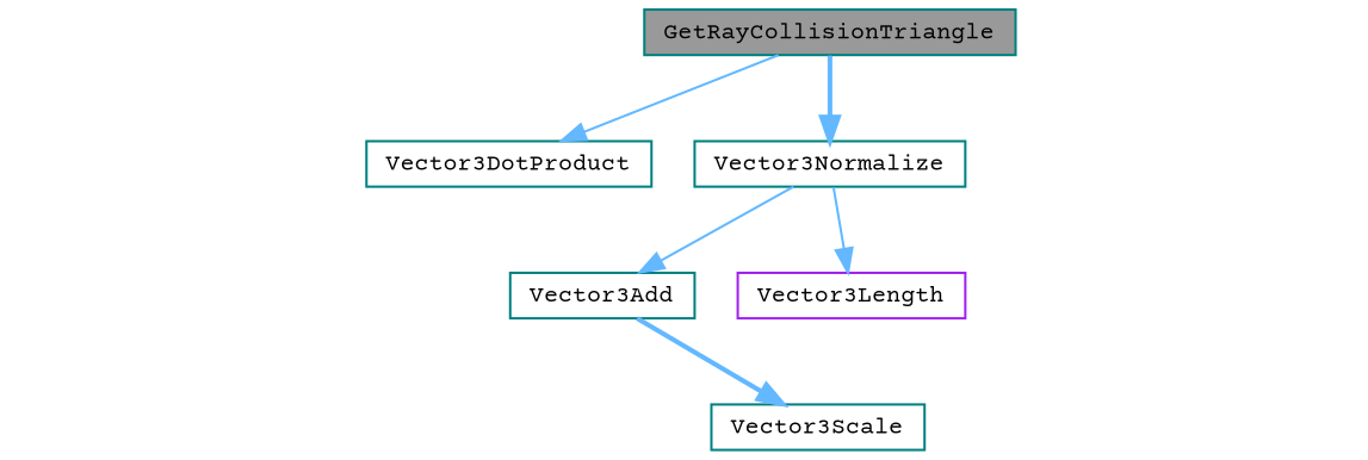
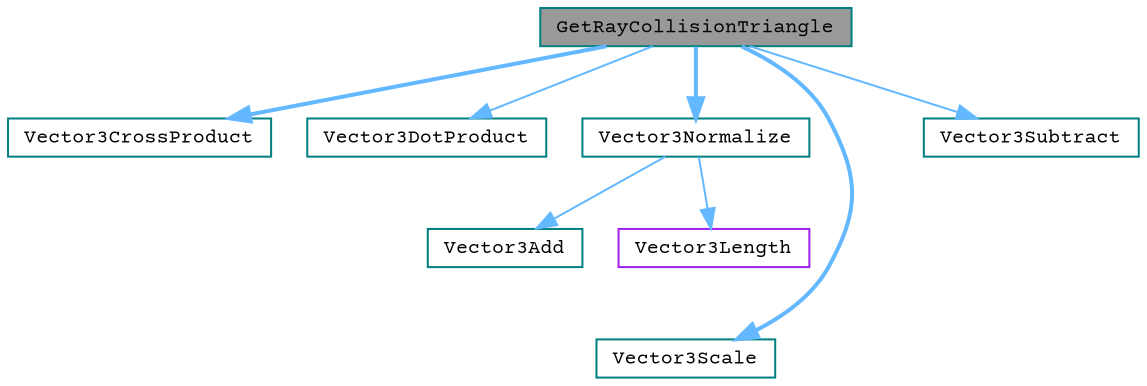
  digraph {
    fontname="Courier Prime"
    rankdir=TB
    node [color=teal fillcolor=white fontname="Courier Prime" fontsize=10 shape=box style=filled]
    edge [color=steelblue1 fontname="Courier Prime" fontsize=10 labelfontname=Helvetica labelfontsize=10 style=solid]
    n1 [fillcolor=grey60 fontcolor=black height=0.2 label=GetRayCollisionTriangle width=0.4]
+   n2 [height=0.2 label=Vector3CrossProduct width=0.4]
    n3 [height=0.2 label=Vector3DotProduct width=0.4]
    n4 [height=0.2 label=Vector3Normalize width=0.4]
    n5 [height=0.2 label=Vector3Scale width=0.4]
+   n6 [height=0.2 label=Vector3Subtract width=0.4]
    n7 [height=0.2 label=Vector3Add width=0.4]
    n8 [color=purple height=0.2 label=Vector3Length width=0.4]
+   n1 -> n2 [style=bold]
    n1 -> n3
    n1 -> n4 [style=bold]
-   n7 -> n5 [style=bold]
+   n1 -> n5 [style=bold]
+   n1 -> n6
    n4 -> n7
    n4 -> n8
  }
